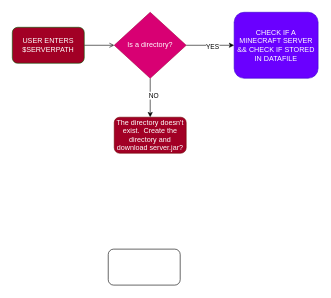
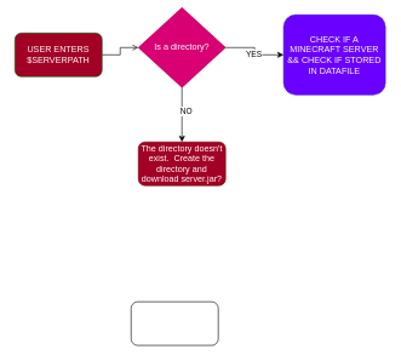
  <mxCell id="0" />
  <mxCell id="1" parent="0" />
  <mxCell id="2" value="" style="edgeStyle=orthogonalEdgeStyle;rounded=0;orthogonalLoop=1;jettySize=auto;html=1;endArrow=open;" edge="1" parent="1" source="3" target="11"><mxGeometry relative="1" as="geometry" /></mxCell>
  <mxCell id="3" value="USER ENTERS $SERVERPATH" style="rounded=1;whiteSpace=wrap;html=1;fillColor=#a20025;fontColor=#ffffff;strokeColor=#005700;" vertex="1" parent="1"><mxGeometry x="20" y="45" width="120" height="60" as="geometry" /></mxCell>
  <mxCell id="4" value="CHECK IF A MINECRAFT SERVER &amp;amp;&amp;amp; CHECK IF STORED IN DATAFILE" style="rounded=1;whiteSpace=wrap;html=1;fillColor=#6a00ff;fontColor=#ffffff;strokeColor=#3700CC;" vertex="1" parent="1"><mxGeometry x="390" y="20" width="140" height="110" as="geometry" /></mxCell>
  <mxCell id="5" value="The directory doesn't exist.&amp;nbsp; Create the directory and download server.jar?" style="rounded=1;whiteSpace=wrap;html=1;fillColor=#a20025;fontColor=#ffffff;strokeColor=#6F0000;" vertex="1" parent="1"><mxGeometry x="190" y="195" width="120" height="60" as="geometry" /></mxCell>
  <mxCell id="6" value="" style="rounded=1;whiteSpace=wrap;html=1;" vertex="1" parent="1"><mxGeometry x="180" y="415" width="120" height="60" as="geometry" /></mxCell>
  <mxCell id="7" value="" style="edgeStyle=orthogonalEdgeStyle;rounded=0;orthogonalLoop=1;jettySize=auto;html=1;" edge="1" parent="1" source="11" target="5"><mxGeometry relative="1" as="geometry" /></mxCell>
  <mxCell id="8" value="NO" style="edgeLabel;html=1;align=center;verticalAlign=middle;resizable=0;points=[];" vertex="1" connectable="0" parent="7"><mxGeometry x="-0.139" y="5" relative="1" as="geometry"><mxPoint as="offset" /></mxGeometry></mxCell>
  <mxCell id="9" value="" style="edgeStyle=orthogonalEdgeStyle;rounded=0;orthogonalLoop=1;jettySize=auto;html=1;" edge="1" parent="1" source="11" target="4"><mxGeometry relative="1" as="geometry" /></mxCell>
  <mxCell id="10" value="YES" style="edgeLabel;html=1;align=center;verticalAlign=middle;resizable=0;points=[];" vertex="1" connectable="0" parent="9"><mxGeometry x="0.067" y="-2" relative="1" as="geometry"><mxPoint as="offset" /></mxGeometry></mxCell>
- <mxCell id="11" value="Is a directory?" style="rhombus;whiteSpace=wrap;html=1;fillColor=#d80073;fontColor=#ffffff;strokeColor=#A50040;" vertex="1" parent="1"><mxGeometry x="190" y="20" width="120" height="110" as="geometry" /></mxCell>
+ <mxCell id="11" value="Is a directory?" style="rhombus;whiteSpace=wrap;html=1;fillColor=#d80073;fontColor=#ffffff;strokeColor=#A50040;" vertex="1" parent="1"><mxGeometry x="190" y="10" width="120" height="110" as="geometry" /></mxCell>
